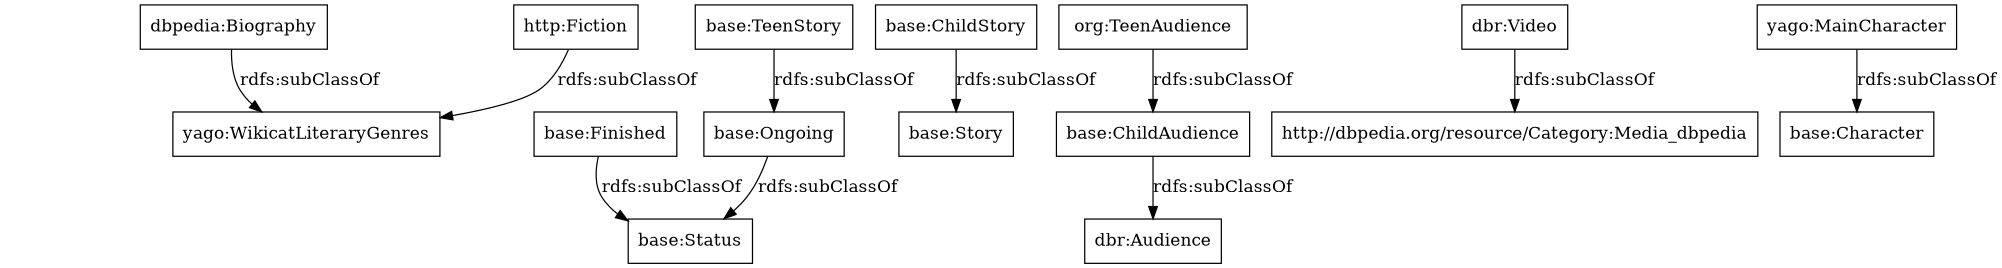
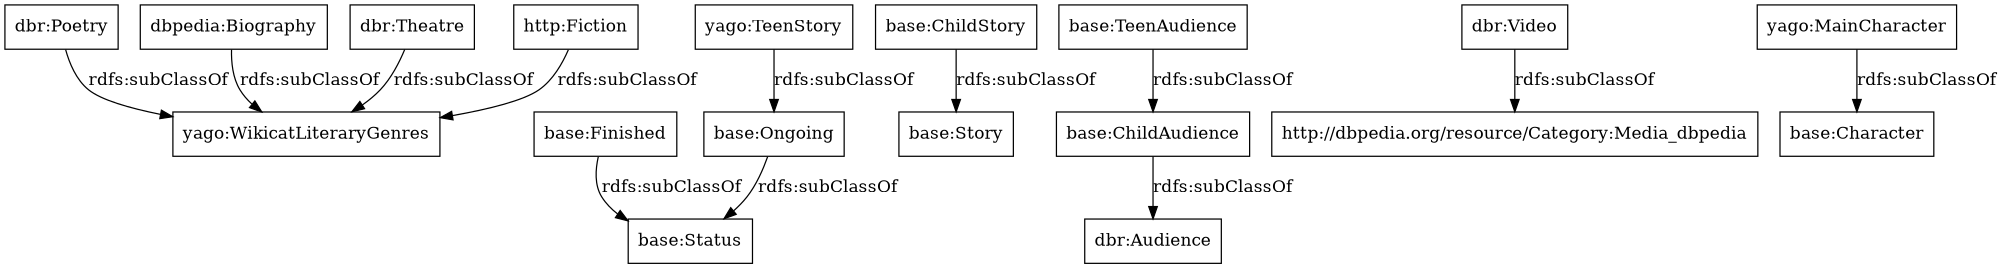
  digraph {
    rankdir=TB
    node [color=black shape=rectangle]
+   "dbr:Poetry"
    "yago:WikicatLiteraryGenres"
    "base:Finished"
    "base:Status"
    n5 [label="dbpedia:Biography"]
    "base:Ongoing"
+   "dbr:Theatre"
    "base:ChildStory"
    "base:Story"
    n10 [label="http:Fiction"]
-   "base:TeenStory"
-   "base:TeenAudience" [label="org:TeenAudience"]
+   "base:TeenStory" [label="yago:TeenStory"]
+   "base:TeenAudience"
    "base:ChildAudience"
    n14 [label="http://dbpedia.org/resource/Category:Media_dbpedia"]
    "dbr:Video"
    n16 [label="yago:MainCharacter"]
    "base:Character"
    "dbr:Audience"
+   "dbr:Poetry" -> "yago:WikicatLiteraryGenres" [label="rdfs:subClassOf"]
    "base:Finished" -> "base:Status" [label="rdfs:subClassOf"]
    n5 -> "yago:WikicatLiteraryGenres" [label="rdfs:subClassOf"]
    "base:Ongoing" -> "base:Status" [label="rdfs:subClassOf"]
+   "dbr:Theatre" -> "yago:WikicatLiteraryGenres" [label="rdfs:subClassOf"]
    "base:ChildStory" -> "base:Story" [label="rdfs:subClassOf"]
    n10 -> "yago:WikicatLiteraryGenres" [label="rdfs:subClassOf"]
    "base:TeenStory" -> "base:Ongoing" [label="rdfs:subClassOf"]
    "base:TeenAudience" -> "base:ChildAudience" [label="rdfs:subClassOf"]
    "base:ChildAudience" -> "dbr:Audience" [label="rdfs:subClassOf"]
    "dbr:Video" -> n14 [label="rdfs:subClassOf"]
    n16 -> "base:Character" [label="rdfs:subClassOf"]
  }
